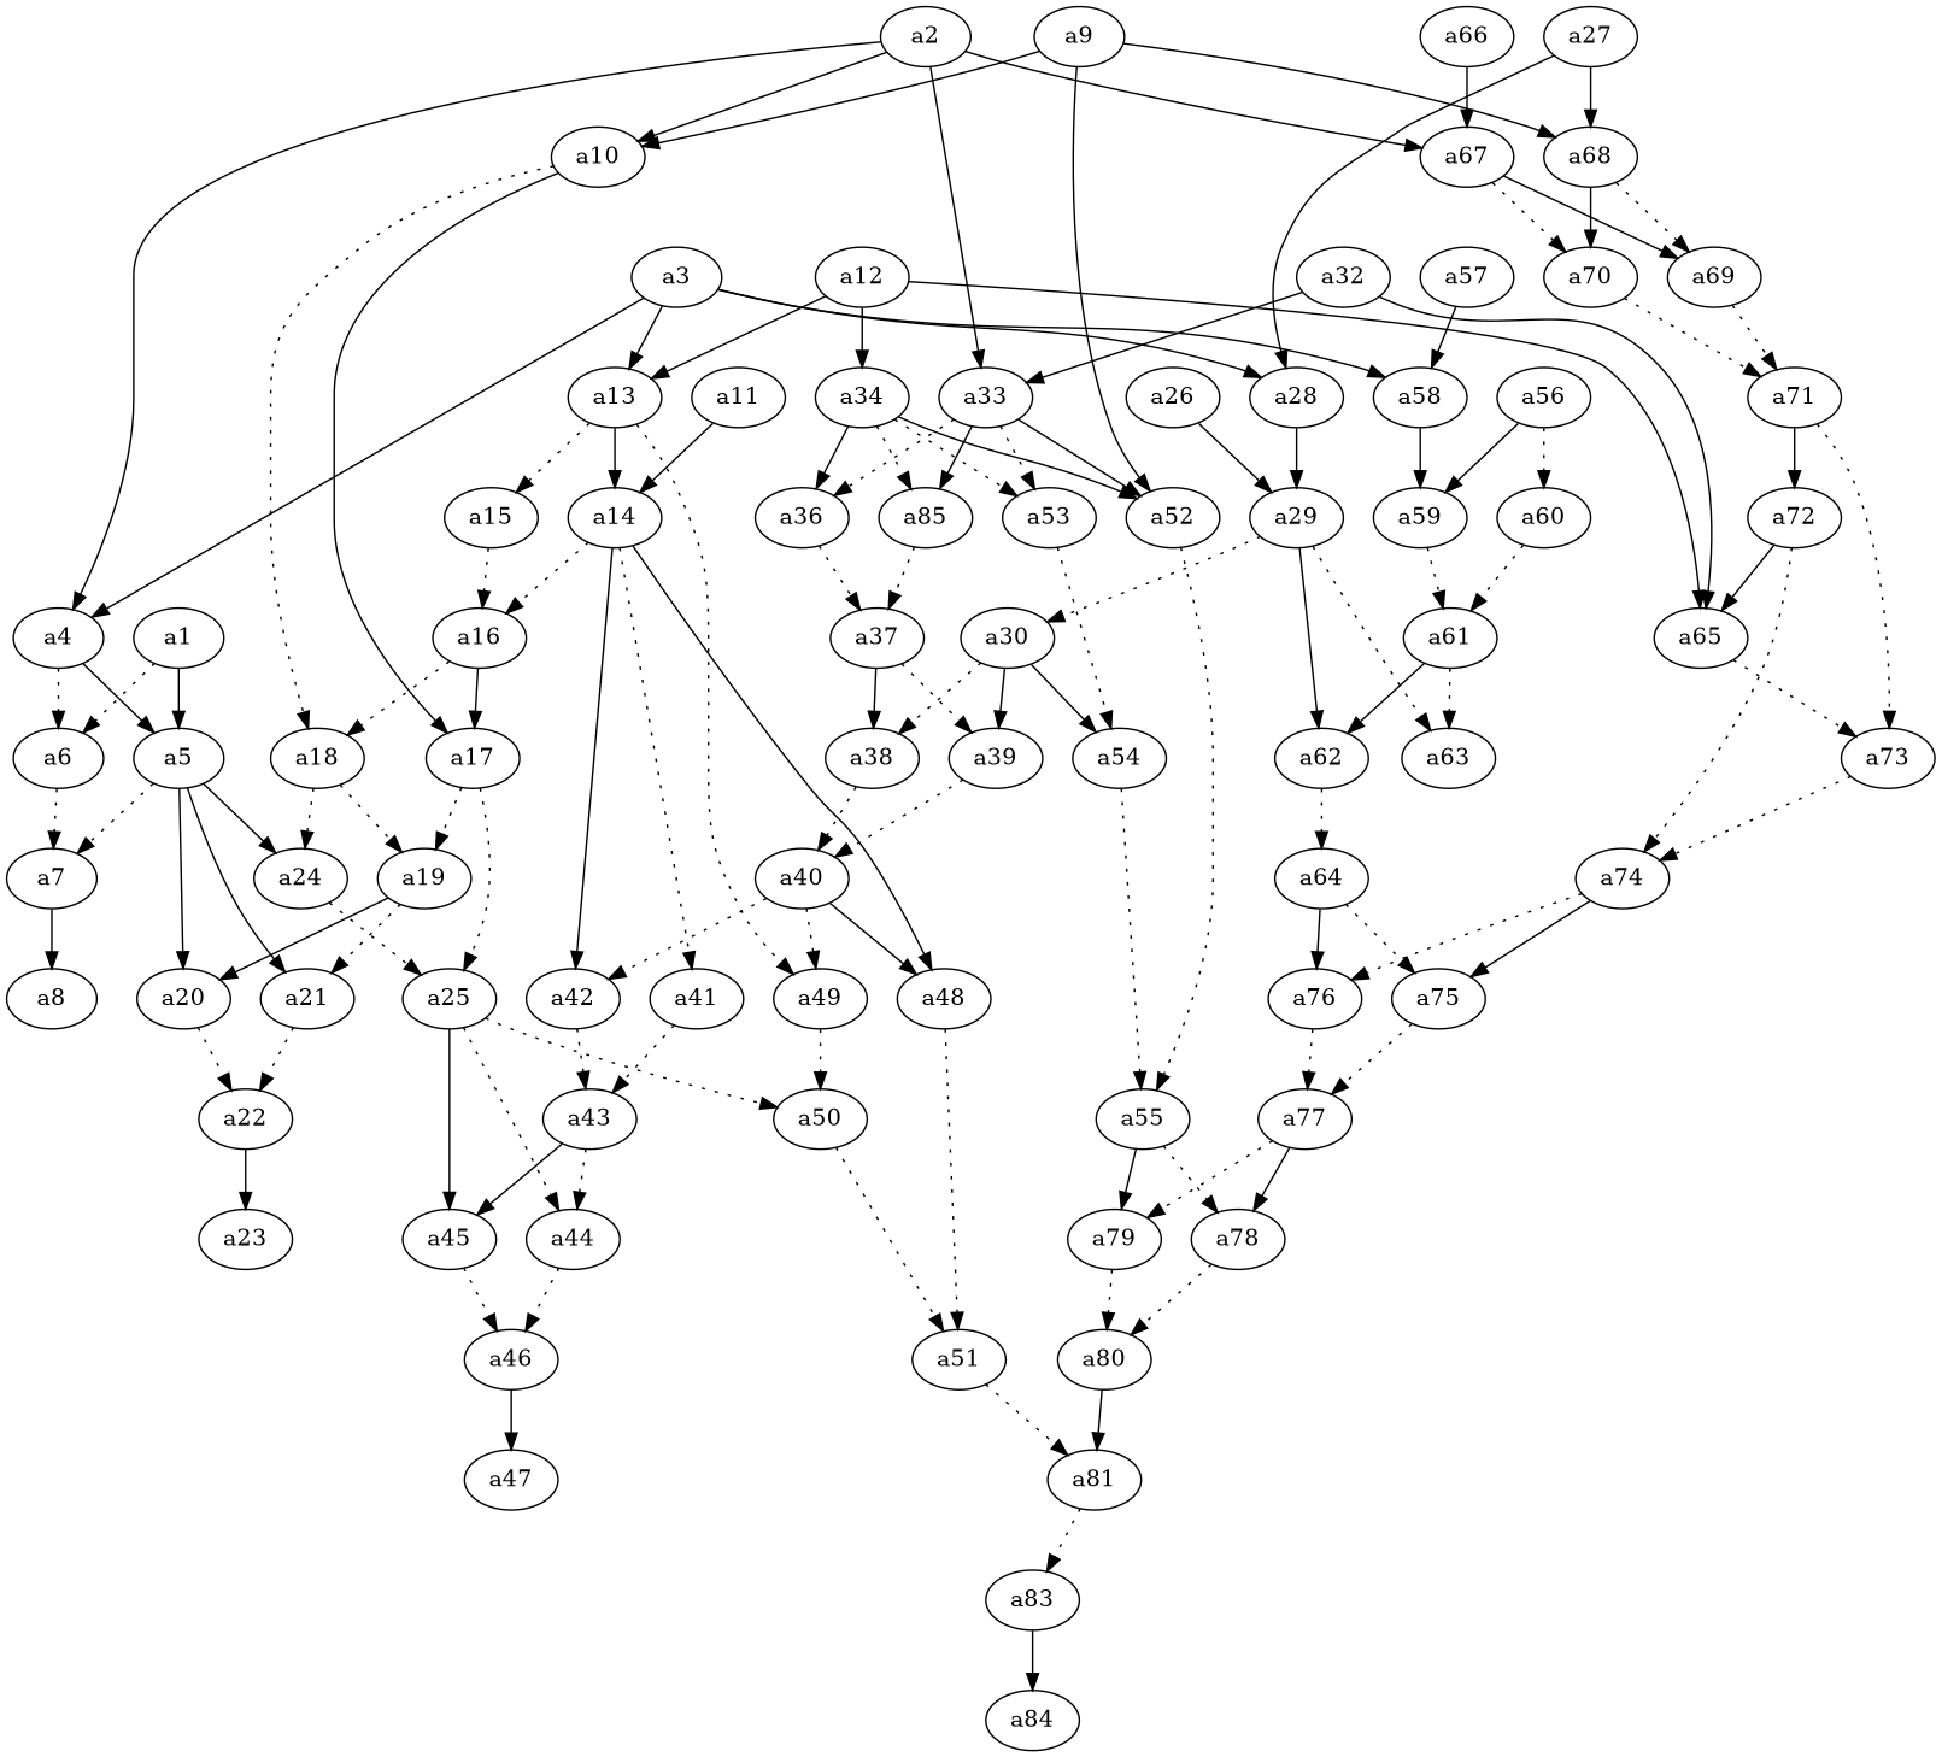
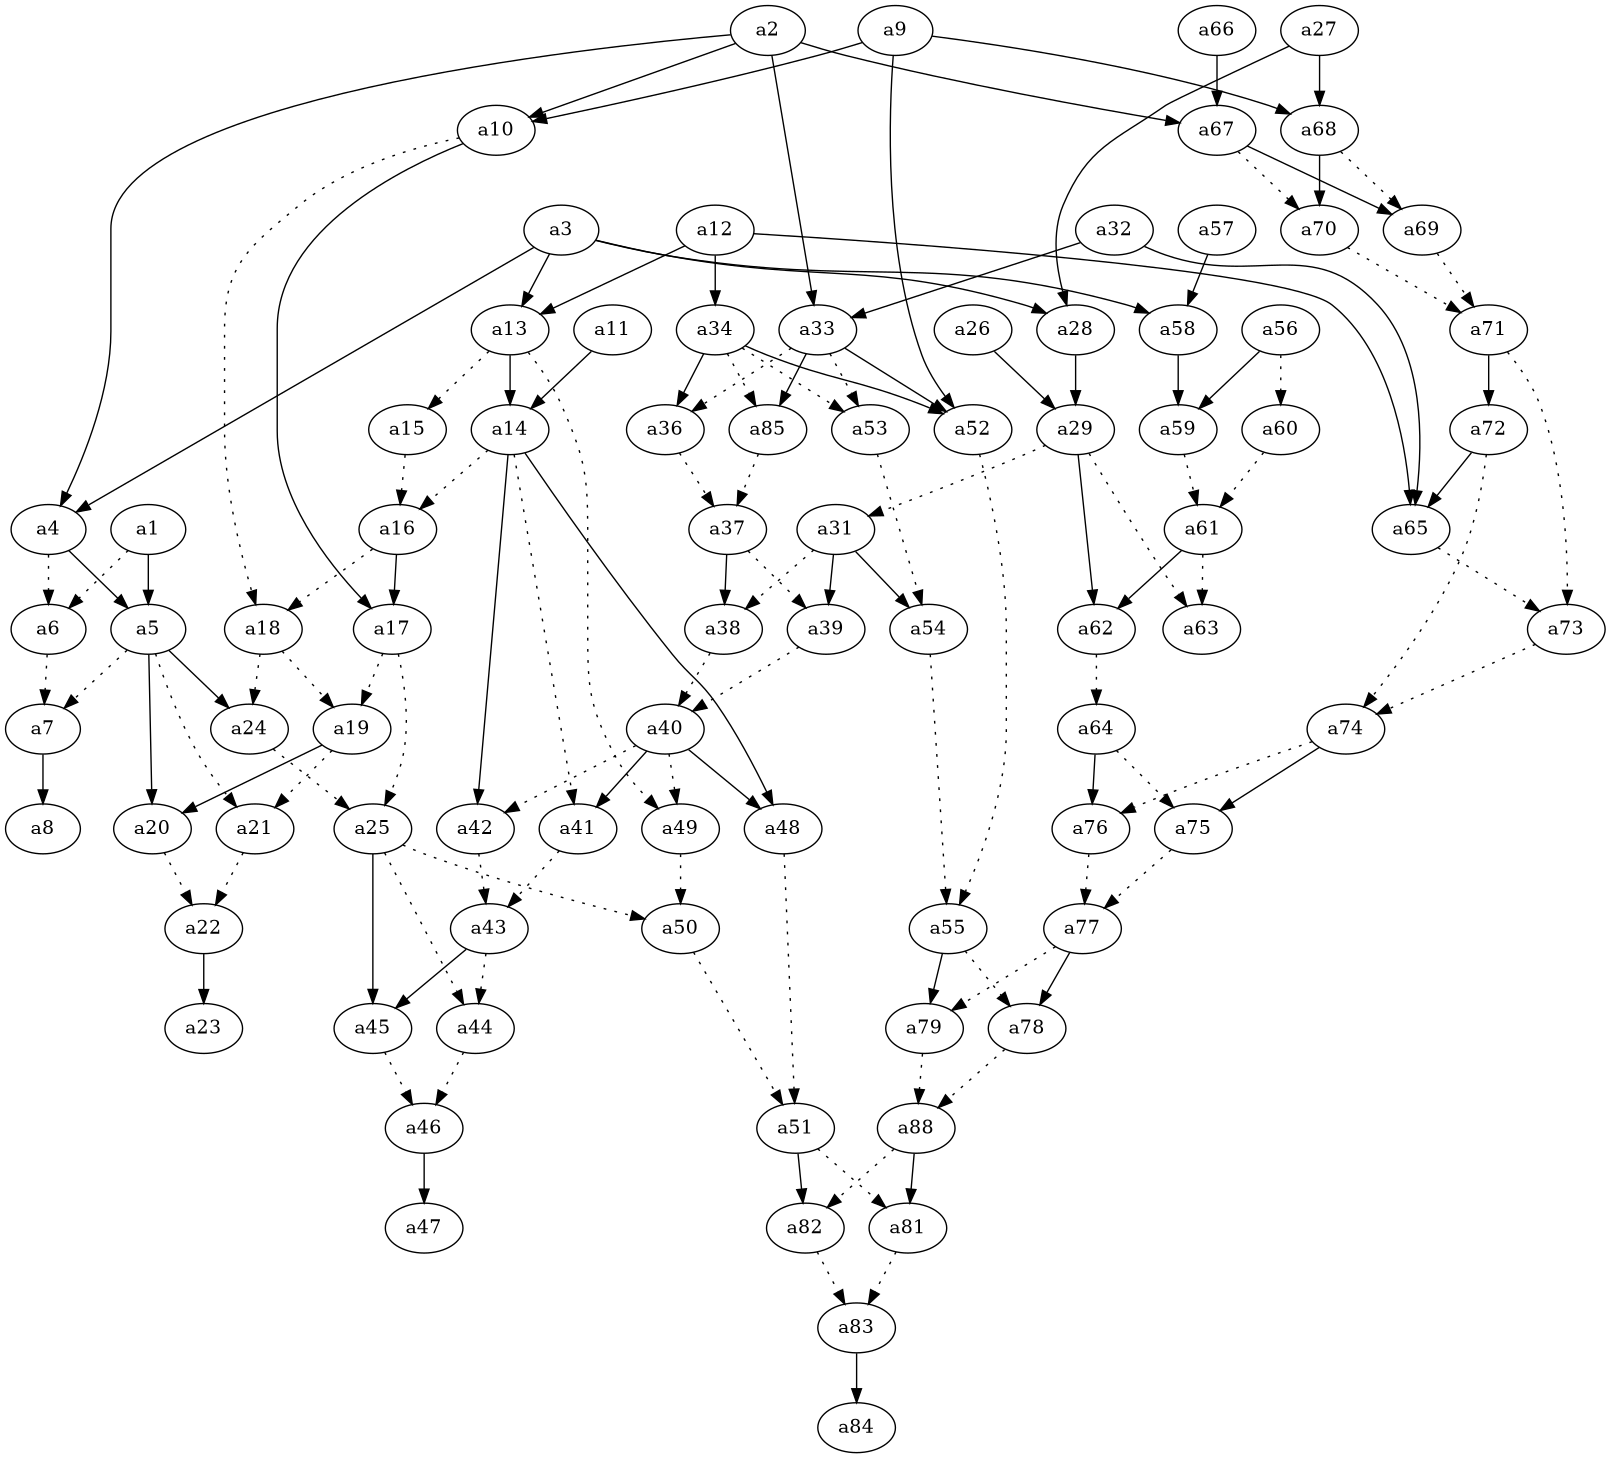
  digraph {
    fontname="DejaVu Serif"
    node [fontname="DejaVu Serif"]
    edge [color=black fontname="DejaVu Serif" style=dotted]
    a2
    a4
    a10
    a33
    a67
    a5
    a6
    a17
    a18
    n10 [label=a85]
    a36
    a52
    a53
    a69
    a70
    a7
    a20
    a21
    a24
    a3
    a13
    a28
    a58
    a14
    a15
    a49
    a29
    a59
    a1
    a8
    a22
    a25
    a19
    a9
    a68
    a34
    a16
    a41
    a42
    a48
    a12
    a65
    a73
    a11
    a43
    a51
    a50
    a44
    a45
    a23
    a46
-   a31 [label=a30]
+   a31
    a62
    a63
    a27
    a26
    a38
    a39
    a54
    a64
    a40
    a55
    a37
    a32
    a47
    a81
+   a82
    a83
    a78
    a79
-   a80
+   a80 [label=a88]
    a61
    a60
    a57
    a56
    a75
    a76
    a77
    a72
    a74
    a71
    a66
    a84
    a2 -> a4 [style=""]
    a2 -> a10 [style=""]
    a2 -> a33 [style=""]
    a2 -> a67 [style=""]
    a4 -> a5 [style=""]
    a4 -> a6
    a10 -> a17 [style=""]
    a10 -> a18
    a33 -> n10 [style=""]
    a33 -> a36
    a33 -> a52 [style=""]
    a33 -> a53
    a67 -> a69 [style=""]
    a67 -> a70
    a5 -> a7
    a5 -> a20 [style=""]
-   a5 -> a21 [style=solid]
+   a5 -> a21
    a5 -> a24 [style=""]
    a6 -> a7
    a17 -> a25
    a17 -> a19
    a18 -> a24
    a18 -> a19
    n10 -> a37
    a36 -> a37
    a52 -> a55
    a53 -> a54
    a69 -> a71
    a70 -> a71
    a7 -> a8 [style=""]
    a20 -> a22
    a21 -> a22
    a24 -> a25
    a3 -> a4 [style=""]
    a3 -> a13 [style=""]
    a3 -> a28 [style=""]
    a3 -> a58 [style=""]
    a13 -> a14 [style=""]
    a13 -> a15
    a13 -> a49
    a28 -> a29 [style=""]
    a58 -> a59 [style=""]
    a14 -> a16
    a14 -> a41
    a14 -> a42 [style=""]
    a14 -> a48 [style=""]
    a15 -> a16
    a49 -> a50
    a29 -> a31
    a29 -> a62 [style=""]
    a29 -> a63
    a59 -> a61
    a1 -> a5 [style=""]
    a1 -> a6
    a22 -> a23 [style=""]
    a25 -> a50
    a25 -> a44
    a25 -> a45 [style=""]
    a19 -> a20 [style=""]
    a19 -> a21
    a9 -> a10 [style=""]
    a9 -> a52 [style=""]
    a9 -> a68 [style=""]
    a68 -> a69
    a68 -> a70 [style=""]
    a34 -> n10
    a34 -> a36 [style=""]
    a34 -> a52 [style=""]
    a34 -> a53
    a16 -> a17 [style=""]
    a16 -> a18
    a41 -> a43
    a42 -> a43
    a48 -> a51
    a12 -> a13 [style=""]
    a12 -> a34 [style=""]
    a12 -> a65 [style=""]
    a65 -> a73
    a73 -> a74
    a11 -> a14 [style=""]
    a43 -> a44
    a43 -> a45 [style=""]
    a51 -> a81
+   a51 -> a82 [style=""]
    a50 -> a51
    a44 -> a46
    a45 -> a46
    a46 -> a47 [style=""]
    a31 -> a38
    a31 -> a39 [style=""]
    a31 -> a54 [style=""]
    a62 -> a64
    a27 -> a28 [style=""]
    a27 -> a68 [style=""]
    a26 -> a29 [style=""]
    a38 -> a40
    a39 -> a40
    a54 -> a55
    a64 -> a75
    a64 -> a76 [style=""]
    a40 -> a49
+   a40 -> a41 [style=""]
    a40 -> a42
    a40 -> a48 [style=""]
    a55 -> a78
    a55 -> a79 [style=""]
    a37 -> a38 [style=""]
    a37 -> a39
    a32 -> a33 [style=""]
    a32 -> a65 [style=""]
    a81 -> a83
+   a82 -> a83
    a83 -> a84 [style=""]
    a78 -> a80
    a79 -> a80
    a80 -> a81 [style=""]
+   a80 -> a82
    a61 -> a62 [style=""]
    a61 -> a63
    a60 -> a61
    a57 -> a58 [style=""]
    a56 -> a59 [style=""]
    a56 -> a60
    a75 -> a77
    a76 -> a77
    a77 -> a78 [style=""]
    a77 -> a79
    a72 -> a65 [style=""]
    a72 -> a74
    a74 -> a75 [style=""]
    a74 -> a76
    a71 -> a73
    a71 -> a72 [style=""]
    a66 -> a67 [style=""]
  }
